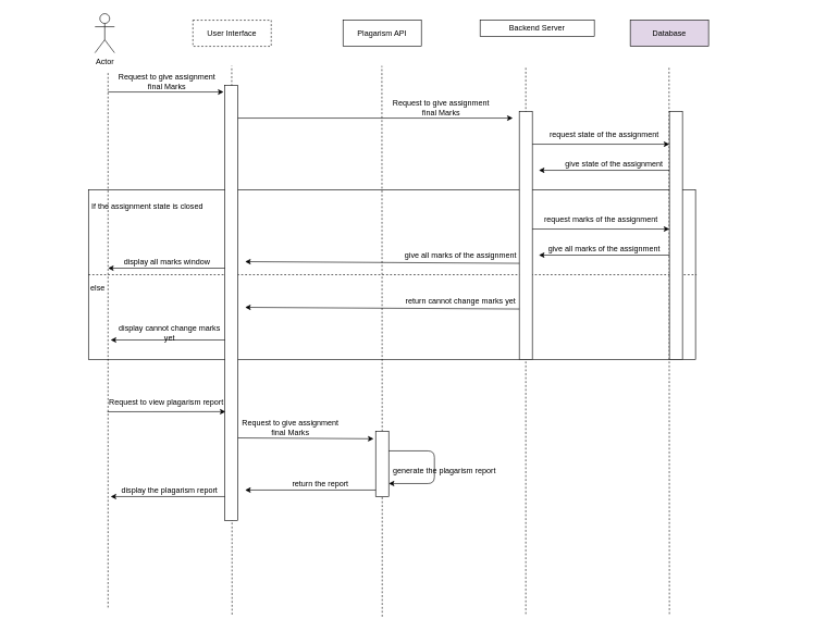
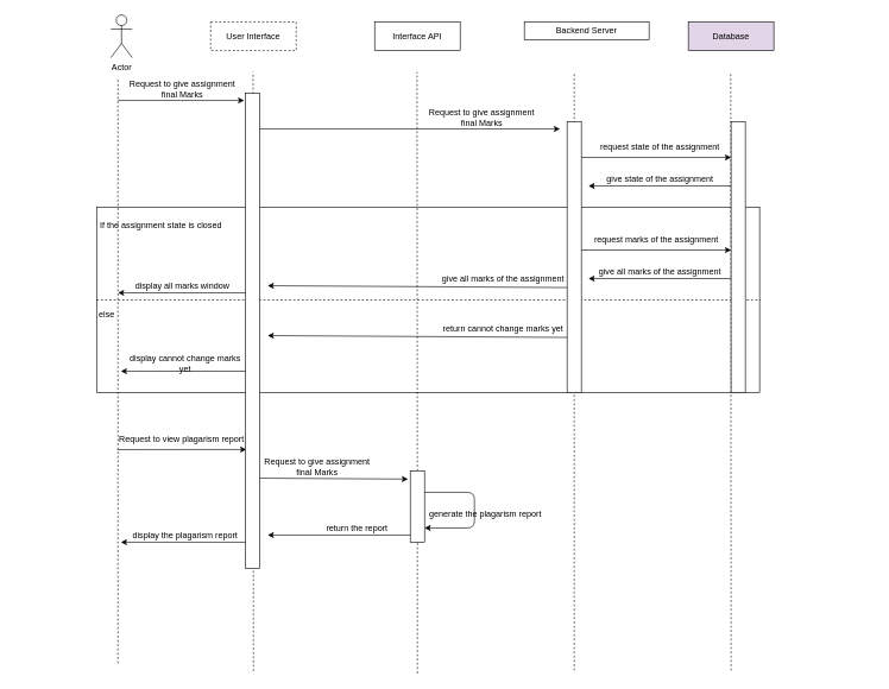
  <mxCell id="0" />
  <mxCell id="1" parent="0" />
- <mxCell id="2" value="Actor" style="shape=umlActor;verticalLabelPosition=bottom;verticalAlign=top;html=1;outlineConnect=0;" vertex="1" parent="1"><mxGeometry x="145" y="20" width="30" height="60" as="geometry" /></mxCell>
+ <mxCell id="2" value="Actor" style="shape=umlActor;verticalLabelPosition=bottom;verticalAlign=top;html=1;outlineConnect=0;" vertex="1" parent="1"><mxGeometry x="155" y="20" width="30" height="60" as="geometry" /></mxCell>
  <mxCell id="3" value="User Interface" style="rounded=0;whiteSpace=wrap;html=1;dashed=1;" vertex="1" parent="1"><mxGeometry x="295" y="30" width="120" height="40" as="geometry" /></mxCell>
- <mxCell id="4" value="Plagarism API" style="rounded=0;whiteSpace=wrap;html=1;" vertex="1" parent="1"><mxGeometry x="525" y="30" width="120" height="40" as="geometry" /></mxCell>
+ <mxCell id="4" value="Interface API" style="rounded=0;whiteSpace=wrap;html=1;" vertex="1" parent="1"><mxGeometry x="525" y="30" width="120" height="40" as="geometry" /></mxCell>
  <mxCell id="5" value="Backend Server" style="rounded=0;whiteSpace=wrap;html=1;" vertex="1" parent="1"><mxGeometry x="735" y="30" width="175" height="25" as="geometry" /></mxCell>
  <mxCell id="6" value="" style="endArrow=none;dashed=1;html=1;" edge="1" parent="1"><mxGeometry width="50" height="50" relative="1" as="geometry"><mxPoint x="165" y="930" as="sourcePoint" /><mxPoint x="165" y="110" as="targetPoint" /></mxGeometry></mxCell>
  <mxCell id="7" value="" style="endArrow=none;dashed=1;html=1;" edge="1" parent="1"><mxGeometry width="50" height="50" relative="1" as="geometry"><mxPoint x="355" y="940.8" as="sourcePoint" /><mxPoint x="354.5" y="100" as="targetPoint" /></mxGeometry></mxCell>
  <mxCell id="8" value="" style="endArrow=none;dashed=1;html=1;startArrow=none;" edge="1" parent="1" source="49"><mxGeometry width="50" height="50" relative="1" as="geometry"><mxPoint x="585" y="944" as="sourcePoint" /><mxPoint x="584.5" y="100" as="targetPoint" /></mxGeometry></mxCell>
  <mxCell id="9" value="" style="endArrow=none;dashed=1;html=1;" edge="1" parent="1"><mxGeometry width="50" height="50" relative="1" as="geometry"><mxPoint x="805" y="940" as="sourcePoint" /><mxPoint x="805" y="100" as="targetPoint" /></mxGeometry></mxCell>
  <mxCell id="10" value="" style="endArrow=classic;html=1;" edge="1" parent="1"><mxGeometry width="50" height="50" relative="1" as="geometry"><mxPoint x="165" y="140" as="sourcePoint" /><mxPoint x="342" y="140" as="targetPoint" /></mxGeometry></mxCell>
  <mxCell id="11" value="Request to give assignment &lt;br&gt;final Marks" style="text;html=1;align=center;verticalAlign=middle;resizable=0;points=[];autosize=1;strokeColor=none;" vertex="1" parent="1"><mxGeometry x="175" y="110" width="160" height="30" as="geometry" /></mxCell>
  <mxCell id="12" value="Database" style="rounded=0;whiteSpace=wrap;html=1;fillColor=#e1d5e7;" vertex="1" parent="1"><mxGeometry x="965" y="30" width="120" height="40" as="geometry" /></mxCell>
  <mxCell id="13" value="" style="endArrow=none;dashed=1;html=1;" edge="1" parent="1"><mxGeometry width="50" height="50" relative="1" as="geometry"><mxPoint x="1025" y="940" as="sourcePoint" /><mxPoint x="1024.5" y="100" as="targetPoint" /></mxGeometry></mxCell>
  <mxCell id="14" value="Request to give assignment &lt;br&gt;final Marks" style="text;html=1;align=center;verticalAlign=middle;resizable=0;points=[];autosize=1;strokeColor=none;" vertex="1" parent="1"><mxGeometry x="595" y="150" width="160" height="30" as="geometry" /></mxCell>
  <mxCell id="15" value="" style="endArrow=classic;html=1;" edge="1" parent="1"><mxGeometry width="50" height="50" relative="1" as="geometry"><mxPoint x="355" y="180" as="sourcePoint" /><mxPoint x="785" y="180" as="targetPoint" /></mxGeometry></mxCell>
  <mxCell id="16" value="" style="endArrow=classic;html=1;" edge="1" parent="1"><mxGeometry width="50" height="50" relative="1" as="geometry"><mxPoint x="805" y="220" as="sourcePoint" /><mxPoint x="1025" y="220" as="targetPoint" /></mxGeometry></mxCell>
  <mxCell id="17" value="request state of the assignment" style="text;html=1;align=center;verticalAlign=middle;resizable=0;points=[];autosize=1;strokeColor=none;" vertex="1" parent="1"><mxGeometry x="835" y="195" width="180" height="20" as="geometry" /></mxCell>
  <mxCell id="18" value="" style="endArrow=classic;html=1;" edge="1" parent="1"><mxGeometry width="50" height="50" relative="1" as="geometry"><mxPoint x="1025" y="260" as="sourcePoint" /><mxPoint x="825" y="260" as="targetPoint" /></mxGeometry></mxCell>
- <mxCell id="19" value="give state of the assignment" style="text;html=1;align=center;verticalAlign=middle;resizable=0;points=[];autosize=1;strokeColor=none;" vertex="1" parent="1"><mxGeometry x="855" y="240" width="170" height="20" as="geometry" /></mxCell>
+ <mxCell id="19" value="give state of the assignment" style="text;html=1;align=center;verticalAlign=middle;resizable=0;points=[];autosize=1;strokeColor=none;" vertex="1" parent="1"><mxGeometry x="840" y="240" width="170" height="20" as="geometry" /></mxCell>
  <mxCell id="20" value="" style="rounded=0;whiteSpace=wrap;html=1;fillColor=none;" vertex="1" parent="1"><mxGeometry x="135" y="290" width="930" height="260" as="geometry" /></mxCell>
  <mxCell id="21" value="" style="endArrow=none;html=1;dashed=1;" edge="1" parent="1"><mxGeometry width="50" height="50" relative="1" as="geometry"><mxPoint x="135" y="420" as="sourcePoint" /><mxPoint x="1066.6" y="420" as="targetPoint" /></mxGeometry></mxCell>
  <mxCell id="22" value="If the assignment state is closed" style="text;html=1;align=center;verticalAlign=middle;resizable=0;points=[];autosize=1;strokeColor=none;" vertex="1" parent="1"><mxGeometry x="130" y="305" width="190" height="20" as="geometry" /></mxCell>
  <mxCell id="23" value="request marks of the assignment" style="text;html=1;align=center;verticalAlign=middle;resizable=0;points=[];autosize=1;strokeColor=none;" vertex="1" parent="1"><mxGeometry x="825" y="325" width="190" height="20" as="geometry" /></mxCell>
  <mxCell id="24" value="" style="endArrow=classic;html=1;" edge="1" parent="1"><mxGeometry width="50" height="50" relative="1" as="geometry"><mxPoint x="805" y="350" as="sourcePoint" /><mxPoint x="1025" y="350" as="targetPoint" /></mxGeometry></mxCell>
  <mxCell id="25" value="give all marks of the assignment" style="text;html=1;align=center;verticalAlign=middle;resizable=0;points=[];autosize=1;strokeColor=none;" vertex="1" parent="1"><mxGeometry x="830" y="370" width="190" height="20" as="geometry" /></mxCell>
  <mxCell id="26" value="" style="endArrow=classic;html=1;" edge="1" parent="1"><mxGeometry width="50" height="50" relative="1" as="geometry"><mxPoint x="1025" y="390" as="sourcePoint" /><mxPoint x="825" y="390" as="targetPoint" /></mxGeometry></mxCell>
  <mxCell id="27" value="give all marks of the assignment" style="text;html=1;align=center;verticalAlign=middle;resizable=0;points=[];autosize=1;strokeColor=none;" vertex="1" parent="1"><mxGeometry x="610" y="380" width="190" height="20" as="geometry" /></mxCell>
  <mxCell id="28" value="" style="endArrow=classic;html=1;exitX=0.991;exitY=1.13;exitDx=0;exitDy=0;exitPerimeter=0;" edge="1" parent="1" source="27"><mxGeometry width="50" height="50" relative="1" as="geometry"><mxPoint x="575" y="400" as="sourcePoint" /><mxPoint x="375" y="400" as="targetPoint" /></mxGeometry></mxCell>
  <mxCell id="29" value="display all marks window" style="text;html=1;align=center;verticalAlign=middle;resizable=0;points=[];autosize=1;strokeColor=none;" vertex="1" parent="1"><mxGeometry x="180" y="390" width="150" height="20" as="geometry" /></mxCell>
  <mxCell id="30" value="" style="endArrow=classic;html=1;" edge="1" parent="1"><mxGeometry width="50" height="50" relative="1" as="geometry"><mxPoint x="355" y="410" as="sourcePoint" /><mxPoint x="165" y="410" as="targetPoint" /></mxGeometry></mxCell>
  <mxCell id="31" value="else" style="text;html=1;align=center;verticalAlign=middle;resizable=0;points=[];autosize=1;strokeColor=none;" vertex="1" parent="1"><mxGeometry x="129" y="430" width="40" height="20" as="geometry" /></mxCell>
  <mxCell id="32" value="" style="endArrow=classic;html=1;exitX=0.991;exitY=1.13;exitDx=0;exitDy=0;exitPerimeter=0;" edge="1" parent="1"><mxGeometry width="50" height="50" relative="1" as="geometry"><mxPoint x="800" y="472.6" as="sourcePoint" /><mxPoint x="375" y="470" as="targetPoint" /></mxGeometry></mxCell>
  <mxCell id="33" value="return cannot change marks yet" style="text;html=1;align=center;verticalAlign=middle;resizable=0;points=[];autosize=1;strokeColor=none;" vertex="1" parent="1"><mxGeometry x="615" y="450" width="180" height="20" as="geometry" /></mxCell>
  <mxCell id="34" value="display cannot change marks &lt;br&gt;yet" style="text;html=1;align=center;verticalAlign=middle;resizable=0;points=[];autosize=1;strokeColor=none;" vertex="1" parent="1"><mxGeometry x="174" y="495" width="170" height="30" as="geometry" /></mxCell>
  <mxCell id="35" value="" style="endArrow=classic;html=1;" edge="1" parent="1"><mxGeometry width="50" height="50" relative="1" as="geometry"><mxPoint x="355" y="520" as="sourcePoint" /><mxPoint x="169" y="520" as="targetPoint" /></mxGeometry></mxCell>
  <mxCell id="36" value="" style="endArrow=classic;html=1;entryX=0.75;entryY=0.95;entryDx=0;entryDy=0;entryPerimeter=0;" edge="1" parent="1" target="48"><mxGeometry width="50" height="50" relative="1" as="geometry"><mxPoint x="164" y="630" as="sourcePoint" /><mxPoint x="354" y="630" as="targetPoint" /></mxGeometry></mxCell>
  <mxCell id="37" value="Request to view plagarism report" style="text;html=1;align=center;verticalAlign=middle;resizable=0;points=[];autosize=1;strokeColor=none;" vertex="1" parent="1"><mxGeometry x="159" y="605" width="190" height="20" as="geometry" /></mxCell>
  <mxCell id="38" value="" style="endArrow=classic;html=1;entryX=0.114;entryY=1.16;entryDx=0;entryDy=0;entryPerimeter=0;" edge="1" parent="1" target="49"><mxGeometry width="50" height="50" relative="1" as="geometry"><mxPoint x="354" y="670" as="sourcePoint" /><mxPoint x="585" y="670" as="targetPoint" /></mxGeometry></mxCell>
  <mxCell id="39" value="Request to give assignment &lt;br&gt;final Marks" style="text;html=1;align=center;verticalAlign=middle;resizable=0;points=[];autosize=1;strokeColor=none;" vertex="1" parent="1"><mxGeometry x="364" y="640" width="160" height="30" as="geometry" /></mxCell>
  <mxCell id="40" value="" style="endArrow=classic;html=1;edgeStyle=orthogonalEdgeStyle;" edge="1" parent="1"><mxGeometry width="50" height="50" relative="1" as="geometry"><mxPoint x="585" y="690" as="sourcePoint" /><mxPoint x="595" y="740" as="targetPoint" /><Array as="points"><mxPoint x="665" y="690" /><mxPoint x="665" y="740" /></Array></mxGeometry></mxCell>
  <mxCell id="41" value="generate the plagarism report" style="text;html=1;align=center;verticalAlign=middle;resizable=0;points=[];autosize=1;strokeColor=none;" vertex="1" parent="1"><mxGeometry x="595" y="710" width="170" height="20" as="geometry" /></mxCell>
- <mxCell id="42" value="return the report" style="text;html=1;align=center;verticalAlign=middle;resizable=0;points=[];autosize=1;strokeColor=none;" vertex="1" parent="1"><mxGeometry x="440" y="730" width="100" height="20" as="geometry" /></mxCell>
+ <mxCell id="42" value="return the report" style="text;html=1;align=center;verticalAlign=middle;resizable=0;points=[];autosize=1;strokeColor=none;" vertex="1" parent="1"><mxGeometry x="450" y="730" width="100" height="20" as="geometry" /></mxCell>
  <mxCell id="43" value="" style="endArrow=classic;html=1;" edge="1" parent="1"><mxGeometry width="50" height="50" relative="1" as="geometry"><mxPoint x="585" y="750" as="sourcePoint" /><mxPoint x="375" y="750" as="targetPoint" /></mxGeometry></mxCell>
  <mxCell id="44" value="display the plagarism report" style="text;html=1;align=center;verticalAlign=middle;resizable=0;points=[];autosize=1;strokeColor=none;" vertex="1" parent="1"><mxGeometry x="179" y="740" width="160" height="20" as="geometry" /></mxCell>
  <mxCell id="45" value="" style="endArrow=classic;html=1;" edge="1" parent="1"><mxGeometry width="50" height="50" relative="1" as="geometry"><mxPoint x="355" y="760" as="sourcePoint" /><mxPoint x="169" y="760" as="targetPoint" /></mxGeometry></mxCell>
  <mxCell id="46" value="" style="rounded=0;whiteSpace=wrap;html=1;rotation=90;" vertex="1" parent="1"><mxGeometry x="615" y="350" width="380" height="20" as="geometry" /></mxCell>
  <mxCell id="47" value="" style="rounded=0;whiteSpace=wrap;html=1;rotation=90;" vertex="1" parent="1"><mxGeometry x="845" y="350" width="380" height="20" as="geometry" /></mxCell>
  <mxCell id="48" value="" style="rounded=0;whiteSpace=wrap;html=1;rotation=90;" vertex="1" parent="1"><mxGeometry x="20.75" y="453.25" width="666.5" height="20" as="geometry" /></mxCell>
  <mxCell id="49" value="" style="rounded=0;whiteSpace=wrap;html=1;rotation=90;" vertex="1" parent="1"><mxGeometry x="535" y="700" width="100" height="20" as="geometry" /></mxCell>
  <mxCell id="50" value="" style="endArrow=none;dashed=1;html=1;" edge="1" parent="1" target="49"><mxGeometry width="50" height="50" relative="1" as="geometry"><mxPoint x="585" y="944" as="sourcePoint" /><mxPoint x="584.5" y="100" as="targetPoint" /></mxGeometry></mxCell>
